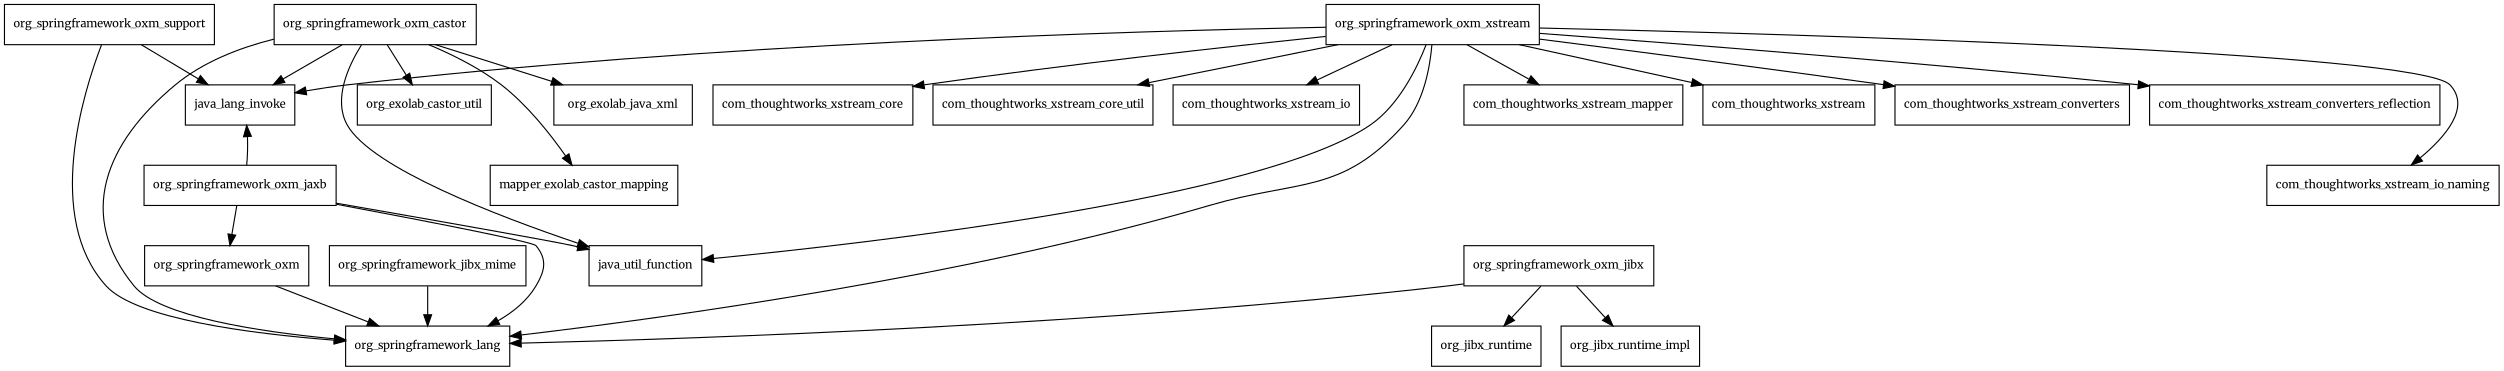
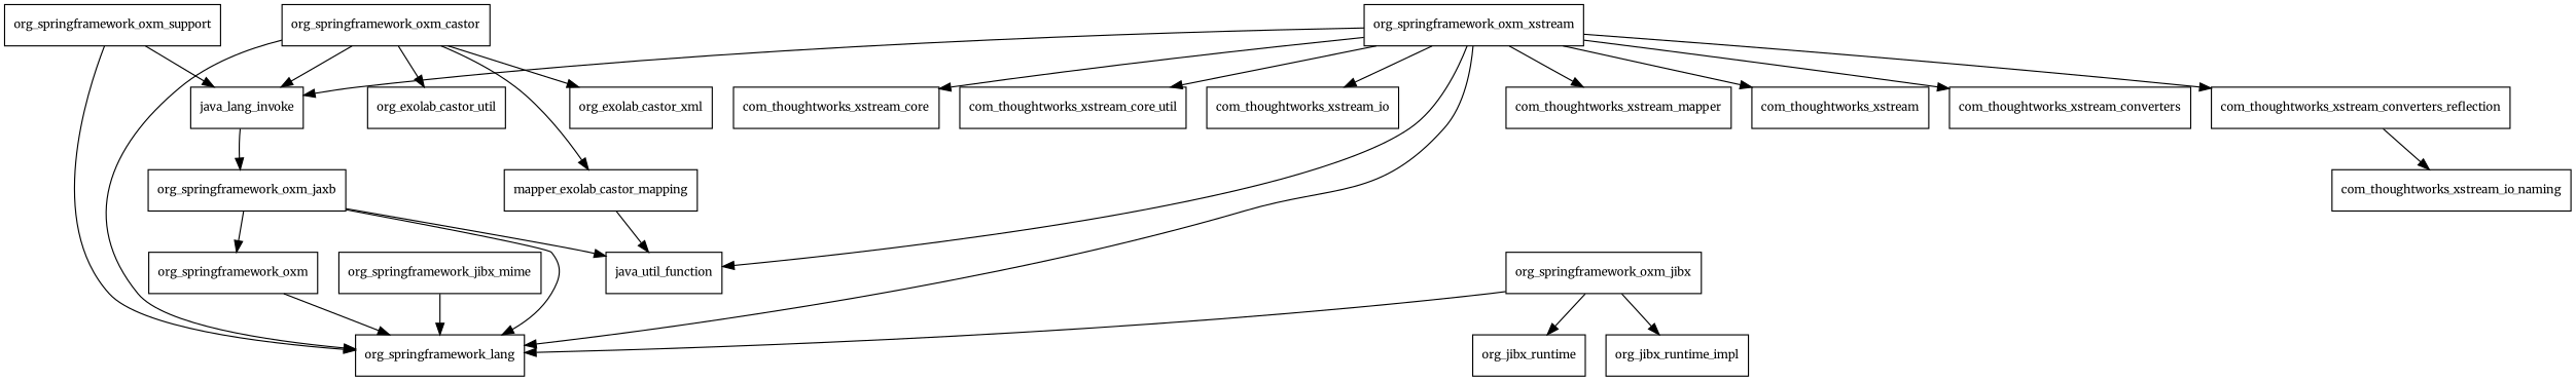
  digraph {
    fontname=Merriweather
    node [fontname=Merriweather fontsize=10.0 shape=box]
    edge [fontname=Merriweather]
    org_springframework_oxm
    org_springframework_lang
    org_springframework_oxm_castor
    java_lang_invoke
    java_util_function
    n6 [label=mapper_exolab_castor_mapping]
    org_exolab_castor_util
-   org_exolab_castor_xml [label=org_exolab_java_xml]
+   org_exolab_castor_xml
    org_springframework_oxm_jaxb
    org_springframework_oxm_jibx
    org_jibx_runtime
    org_jibx_runtime_impl
    n13 [label=org_springframework_jibx_mime]
    org_springframework_oxm_support
    org_springframework_oxm_xstream
    com_thoughtworks_xstream
    com_thoughtworks_xstream_converters
    com_thoughtworks_xstream_converters_reflection
    com_thoughtworks_xstream_core
    com_thoughtworks_xstream_core_util
    com_thoughtworks_xstream_io
    com_thoughtworks_xstream_io_naming
    com_thoughtworks_xstream_mapper
    org_springframework_oxm -> org_springframework_lang
    org_springframework_oxm_castor -> org_springframework_lang
    org_springframework_oxm_castor -> java_lang_invoke
-   org_springframework_oxm_castor -> java_util_function
+   n6 -> java_util_function
    org_springframework_oxm_castor -> n6
    org_springframework_oxm_castor -> org_exolab_castor_util
    org_springframework_oxm_castor -> org_exolab_castor_xml
    org_springframework_oxm_jaxb -> org_springframework_oxm
    org_springframework_oxm_jaxb -> org_springframework_lang
-   org_springframework_oxm_jaxb -> java_lang_invoke
+   java_lang_invoke -> org_springframework_oxm_jaxb
    org_springframework_oxm_jaxb -> java_util_function
    org_springframework_oxm_jibx -> org_springframework_lang
    org_springframework_oxm_jibx -> org_jibx_runtime
    org_springframework_oxm_jibx -> org_jibx_runtime_impl
    n13 -> org_springframework_lang
    org_springframework_oxm_support -> org_springframework_lang
    org_springframework_oxm_support -> java_lang_invoke
    org_springframework_oxm_xstream -> org_springframework_lang
    org_springframework_oxm_xstream -> java_lang_invoke
    org_springframework_oxm_xstream -> java_util_function
    org_springframework_oxm_xstream -> com_thoughtworks_xstream
    org_springframework_oxm_xstream -> com_thoughtworks_xstream_converters
    org_springframework_oxm_xstream -> com_thoughtworks_xstream_converters_reflection
    org_springframework_oxm_xstream -> com_thoughtworks_xstream_core
    org_springframework_oxm_xstream -> com_thoughtworks_xstream_core_util
    org_springframework_oxm_xstream -> com_thoughtworks_xstream_io
-   org_springframework_oxm_xstream -> com_thoughtworks_xstream_io_naming
+   com_thoughtworks_xstream_converters_reflection -> com_thoughtworks_xstream_io_naming
    org_springframework_oxm_xstream -> com_thoughtworks_xstream_mapper
  }
